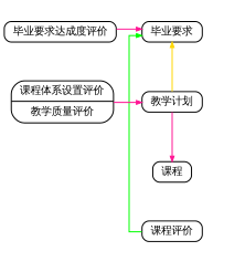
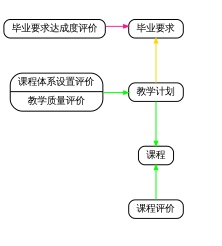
  digraph {
    compound=true
    fontname=serif
    fontsize=10
    newrank=true
    splines=ortho
    node [fontname=serif fontsize=10 shape=box style=rounded]
    edge [arrowsize=0.5 color=deeppink]
    n1 [height=0.2 label="毕业要求达成度评价" width=0.4]
    n2 [height=0.2 label="毕业要求" width=0.4]
    n3 [height=0.2 label=" { 课程体系设置评价 | 教学质量评价 } " shape=record width=0.4]
    n4 [height=0.2 label="教学计划" width=0.4]
    n5 [height=0.2 label="课程" width=0.4]
    n6 [height=0.2 label="课程评价" width=0.4]
    subgraph sub_1 {
      rank=same
      n1
      n2
    }
    subgraph sub_2 {
      rank=same
      n3
      n4
    }
    subgraph cluster_3 {
      style=invis
      n2
      subgraph cluster_4 {
        label="课程体系"
        style=invis
        n4
        n5
        n6
      }
    }
    n1 -> n2
    n1 -> n3 [style=invis color=""]
    n2 -> n4 [color=gold dir=back]
-   n3 -> n4
-   n4 -> n5
-   n2 -> n6 [color=green dir=back]
+   n3 -> n4 [color=green]
+   n4 -> n5 [color=green]
+   n5 -> n6 [color=green dir=back]
  }
